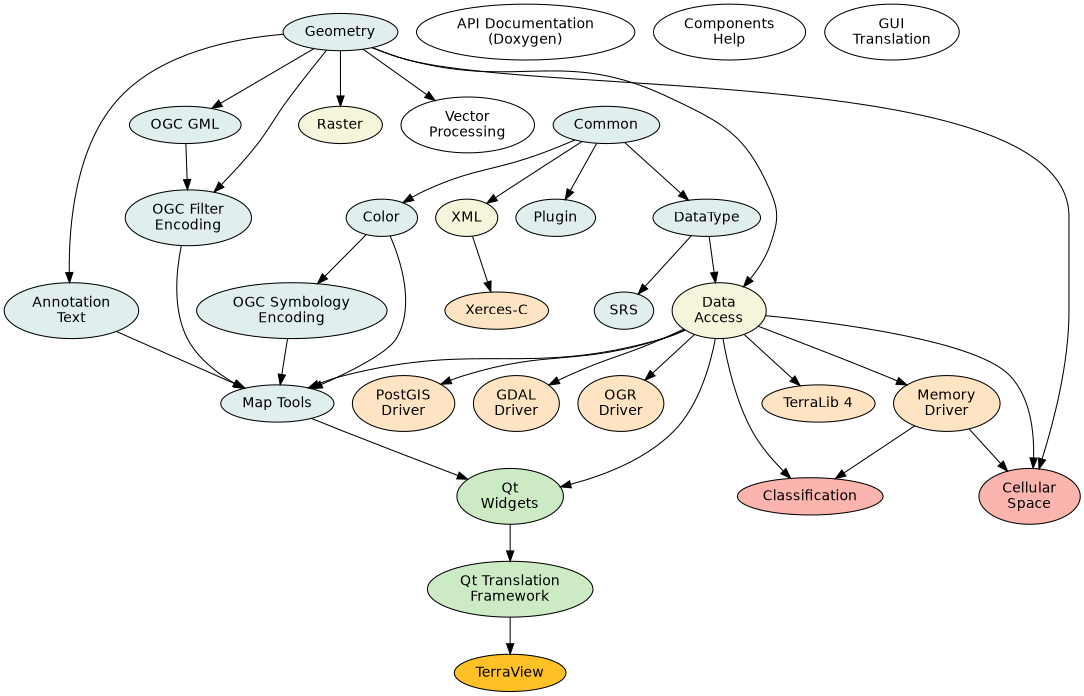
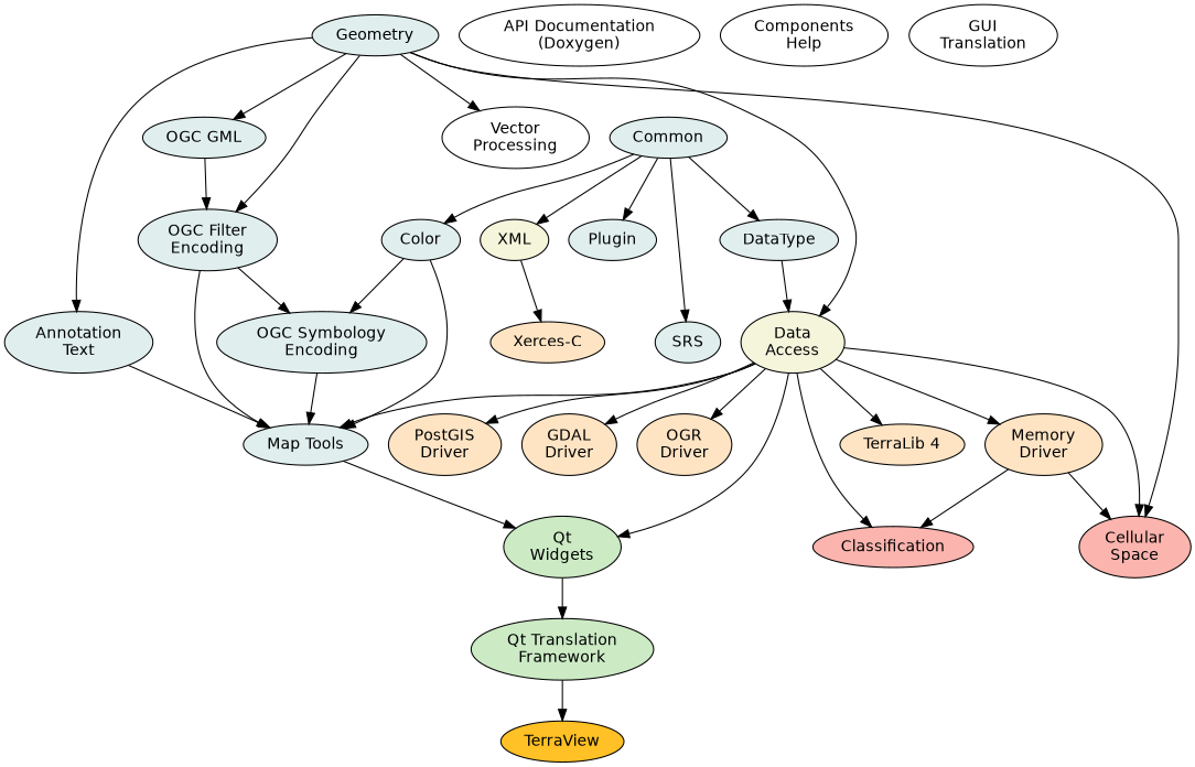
  digraph {
    node [color=black fillcolor="#e0eeee" fontcolor=black fontname=Helvetica style=filled]
    n1 [label="Annotation\nText"]
    n2 [label="Map Tools"]
    n3 [fillcolor="#ccebc5" label="Qt\nWidgets"]
    n4 [fillcolor="#ccebc5" label="Qt Translation\nFramework"]
    n5 [label=Color]
    n6 [label="OGC Symbology\nEncoding"]
    n7 [label=Common]
    n8 [label=SRS]
    n9 [label=Plugin]
    n10 [fillcolor="#f5f5dc" label=XML]
    n11 [label=DataType]
    n12 [fillcolor="#ffe4c4" label="Xerces-C"]
    n13 [fillcolor="#f5f5dc" label="Data\nAccess"]
    n14 [fillcolor="#ffe4c4" label="PostGIS\nDriver"]
    n15 [fillcolor="#ffe4c4" label="GDAL\nDriver"]
    n16 [fillcolor="#ffe4c4" label="OGR\nDriver"]
    n17 [fillcolor="#ffe4c4" label="Memory\nDriver"]
    n18 [fillcolor="#ffe4c4" label="TerraLib 4"]
    n19 [fillcolor="#fbb4ae" label="Cellular\nSpace"]
    n20 [fillcolor="#fbb4ae" label=Classification]
    n21 [label=Geometry]
-   n22 [fillcolor="#f5f5dc" label=Raster]
    n23 [label="OGC Filter\nEncoding"]
    n24 [fillcolor="#ffffff" label="Vector\nProcessing"]
    n25 [label="OGC GML"]
    n26 [fillcolor="#ffc125" label=TerraView]
    n27 [fillcolor="#ffffff" label="API Documentation\n(Doxygen)"]
    n28 [fillcolor="#ffffff" label="Components\nHelp"]
    n29 [fillcolor="#ffffff" label="GUI\nTranslation"]
    n1 -> n2
    n2 -> n3
    n3 -> n4
    n4 -> n26
    n5 -> n2
    n5 -> n6
    n6 -> n2
    n7 -> n5
-   n11 -> n8
+   n7 -> n8
    n7 -> n9
    n7 -> n10
    n7 -> n11
    n10 -> n12
    n11 -> n13
    n13 -> n2
    n13 -> n3
    n13 -> n14
    n13 -> n15
    n13 -> n16
    n13 -> n17
    n13 -> n18
    n13 -> n19
    n13 -> n20
    n17 -> n19
    n17 -> n20
    n21 -> n1
    n21 -> n13
    n21 -> n19
-   n21 -> n22
    n21 -> n23
    n21 -> n24
    n21 -> n25
    n23 -> n2
+   n23 -> n6
    n25 -> n23
  }
